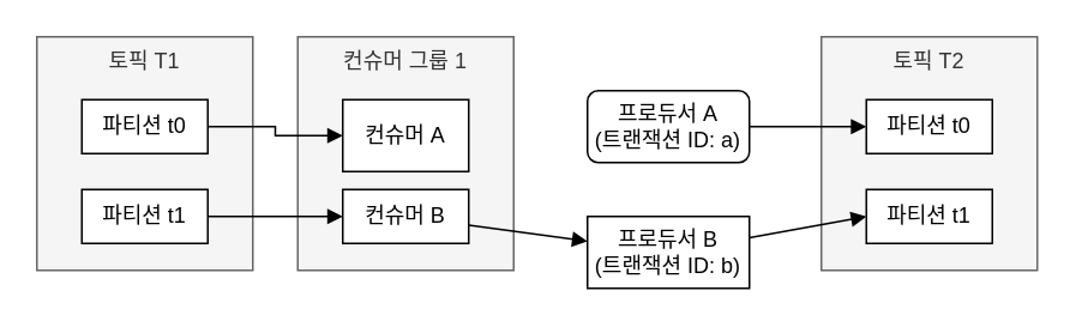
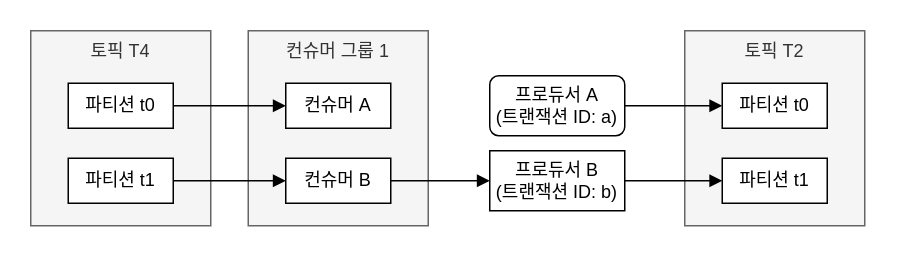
  <mxCell id="0" />
  <mxCell id="1" parent="0" />
  <mxCell id="2" value="토픽 T2" style="rounded=0;whiteSpace=wrap;html=1;verticalAlign=top;fillColor=#f5f5f5;fontColor=#333333;strokeColor=#666666;" vertex="1" parent="1"><mxGeometry x="456" y="20" width="120" height="130" as="geometry" /></mxCell>
  <mxCell id="3" value="컨슈머 그룹 1" style="rounded=0;whiteSpace=wrap;html=1;verticalAlign=top;fillColor=#f5f5f5;fontColor=#333333;strokeColor=#666666;" vertex="1" parent="1"><mxGeometry x="165" y="20" width="120" height="130" as="geometry" /></mxCell>
- <mxCell id="4" value="토픽 T1" style="rounded=0;whiteSpace=wrap;html=1;verticalAlign=top;fillColor=#f5f5f5;fontColor=#333333;strokeColor=#666666;" vertex="1" parent="1"><mxGeometry x="20" y="20" width="120" height="130" as="geometry" /></mxCell>
+ <mxCell id="4" value="토픽 T4" style="rounded=0;whiteSpace=wrap;html=1;verticalAlign=top;fillColor=#f5f5f5;fontColor=#333333;strokeColor=#666666;" vertex="1" parent="1"><mxGeometry x="20" y="20" width="120" height="130" as="geometry" /></mxCell>
  <mxCell id="5" style="edgeStyle=orthogonalEdgeStyle;rounded=0;orthogonalLoop=1;jettySize=auto;html=1;endArrow=block;endFill=1;" edge="1" parent="1" source="6" target="9"><mxGeometry relative="1" as="geometry" /></mxCell>
  <mxCell id="6" value="파티션 t0" style="rounded=0;whiteSpace=wrap;html=1;" vertex="1" parent="1"><mxGeometry x="45" y="55" width="70" height="30" as="geometry" /></mxCell>
  <mxCell id="7" style="edgeStyle=orthogonalEdgeStyle;rounded=0;orthogonalLoop=1;jettySize=auto;html=1;entryX=0;entryY=0.5;entryDx=0;entryDy=0;endArrow=block;endFill=1;" edge="1" parent="1" source="8" target="11"><mxGeometry relative="1" as="geometry" /></mxCell>
  <mxCell id="8" value="파티션 t1" style="rounded=0;whiteSpace=wrap;html=1;" vertex="1" parent="1"><mxGeometry x="45" y="105" width="70" height="30" as="geometry" /></mxCell>
- <mxCell id="9" value="컨슈머 A" style="rounded=0;whiteSpace=wrap;html=1;" vertex="1" parent="1"><mxGeometry x="190" y="55" width="70" height="40" as="geometry" /></mxCell>
+ <mxCell id="9" value="컨슈머 A" style="rounded=0;whiteSpace=wrap;html=1;" vertex="1" parent="1"><mxGeometry x="190" y="55" width="70" height="30" as="geometry" /></mxCell>
  <mxCell id="10" style="rounded=0;orthogonalLoop=1;jettySize=auto;html=1;endArrow=block;endFill=1;" edge="1" parent="1" source="11" target="15"><mxGeometry relative="1" as="geometry" /></mxCell>
  <mxCell id="11" value="컨슈머 B" style="rounded=0;whiteSpace=wrap;html=1;" vertex="1" parent="1"><mxGeometry x="190" y="105" width="70" height="30" as="geometry" /></mxCell>
  <mxCell id="12" style="rounded=0;orthogonalLoop=1;jettySize=auto;html=1;entryX=0;entryY=0.5;entryDx=0;entryDy=0;endArrow=block;endFill=1;" edge="1" parent="1" source="13" target="16"><mxGeometry relative="1" as="geometry" /></mxCell>
  <mxCell id="13" value="프로듀서 A&lt;div&gt;(트랜잭션 ID: a)&lt;/div&gt;" style="whiteSpace=wrap;html=1;rounded=1;" vertex="1" parent="1"><mxGeometry x="326" y="50" width="90" height="40" as="geometry" /></mxCell>
  <mxCell id="14" style="rounded=0;orthogonalLoop=1;jettySize=auto;html=1;entryX=0;entryY=0.5;entryDx=0;entryDy=0;endArrow=block;endFill=1;" edge="1" parent="1" source="15" target="17"><mxGeometry relative="1" as="geometry" /></mxCell>
- <mxCell id="15" value="프로듀서 B&lt;div&gt;(트랜잭션 ID: b)&lt;/div&gt;" style="rounded=0;whiteSpace=wrap;html=1;" vertex="1" parent="1"><mxGeometry x="326" y="120" width="90" height="40" as="geometry" /></mxCell>
+ <mxCell id="15" value="프로듀서 B&lt;div&gt;(트랜잭션 ID: b)&lt;/div&gt;" style="rounded=0;whiteSpace=wrap;html=1;" vertex="1" parent="1"><mxGeometry x="326" y="100" width="90" height="40" as="geometry" /></mxCell>
  <mxCell id="16" value="파티션 t0" style="rounded=0;whiteSpace=wrap;html=1;" vertex="1" parent="1"><mxGeometry x="481" y="55" width="70" height="30" as="geometry" /></mxCell>
  <mxCell id="17" value="파티션 t1" style="rounded=0;whiteSpace=wrap;html=1;" vertex="1" parent="1"><mxGeometry x="481" y="105" width="70" height="30" as="geometry" /></mxCell>
